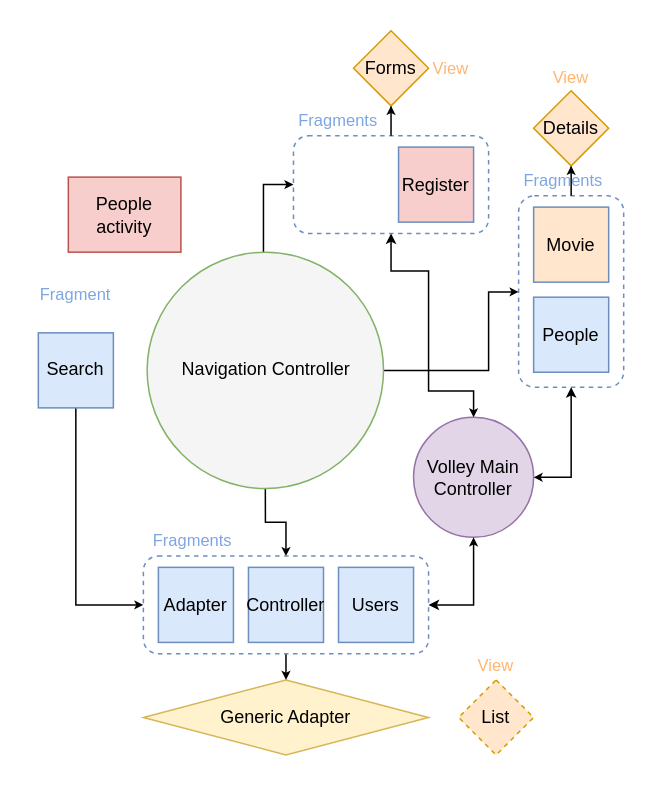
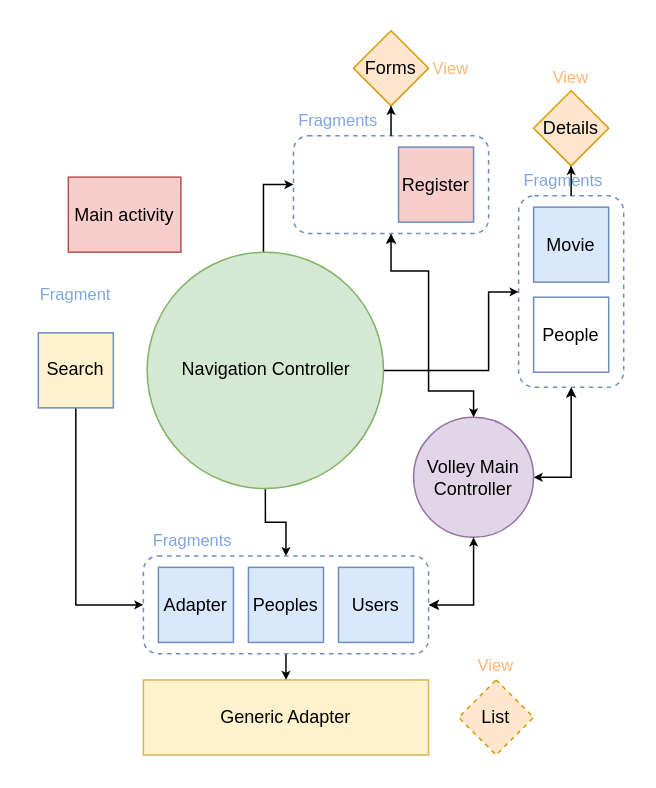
  <mxCell id="0" />
  <mxCell id="1" parent="0" />
  <mxCell id="2" value="" style="rounded=1;whiteSpace=wrap;html=1;fillColor=none;dashed=1;labelPosition=center;verticalLabelPosition=top;align=center;verticalAlign=bottom;strokeColor=#6c8ebf;" vertex="1" parent="1"><mxGeometry x="345" y="130" width="70" height="127.5" as="geometry" /></mxCell>
  <mxCell id="3" value="" style="rounded=1;whiteSpace=wrap;html=1;fillColor=none;dashed=1;labelPosition=center;verticalLabelPosition=top;align=center;verticalAlign=bottom;strokeColor=#6c8ebf;" vertex="1" parent="1"><mxGeometry x="195" y="90" width="130" height="65" as="geometry" /></mxCell>
- <mxCell id="4" value="People activity" style="rounded=0;whiteSpace=wrap;html=1;fillColor=#f8cecc;strokeColor=#b85450;" vertex="1" parent="1"><mxGeometry x="45" y="117.5" width="75" height="50" as="geometry" /></mxCell>
+ <mxCell id="4" value="Main activity" style="rounded=0;whiteSpace=wrap;html=1;fillColor=#f8cecc;strokeColor=#b85450;" vertex="1" parent="1"><mxGeometry x="45" y="117.5" width="75" height="50" as="geometry" /></mxCell>
  <mxCell id="5" style="edgeStyle=orthogonalEdgeStyle;rounded=0;jumpSize=0;orthogonalLoop=1;jettySize=auto;html=1;entryX=0.5;entryY=0;entryDx=0;entryDy=0;startArrow=none;startFill=0;startSize=4;endArrow=classic;endFill=1;endSize=3;fontSize=11;" edge="1" parent="1" source="8" target="19"><mxGeometry relative="1" as="geometry" /></mxCell>
  <mxCell id="6" style="edgeStyle=orthogonalEdgeStyle;rounded=0;jumpSize=0;orthogonalLoop=1;jettySize=auto;html=1;entryX=0;entryY=0.5;entryDx=0;entryDy=0;startArrow=none;startFill=0;startSize=4;endArrow=classic;endFill=1;endSize=3;fontSize=11;" edge="1" parent="1" source="8" target="3"><mxGeometry relative="1" as="geometry"><Array as="points"><mxPoint x="175" y="123" /></Array></mxGeometry></mxCell>
  <mxCell id="7" style="edgeStyle=orthogonalEdgeStyle;rounded=0;jumpSize=0;orthogonalLoop=1;jettySize=auto;html=1;startArrow=none;startFill=0;startSize=4;endArrow=classic;endFill=1;endSize=3;fontSize=11;" edge="1" parent="1" source="8" target="2"><mxGeometry relative="1" as="geometry"><Array as="points"><mxPoint x="325" y="247" /><mxPoint x="325" y="194" /></Array></mxGeometry></mxCell>
- <mxCell id="8" value="Navigation Controller" style="ellipse;whiteSpace=wrap;html=1;aspect=fixed;fillColor=#f5f5f5;strokeColor=#82b366;" vertex="1" parent="1"><mxGeometry x="97.5" y="167.5" width="157.5" height="157.5" as="geometry" /></mxCell>
- <mxCell id="9" value="Generic Adapter" style="rhombus;whiteSpace=wrap;html=1;fillColor=#fff2cc;strokeColor=#d6b656;" vertex="1" parent="1"><mxGeometry x="95" y="452.5" width="190" height="50" as="geometry" /></mxCell>
- <mxCell id="10" value="&lt;div&gt;Movie&lt;/div&gt;" style="whiteSpace=wrap;html=1;aspect=fixed;fillColor=#ffe6cc;strokeColor=#6c8ebf;" vertex="1" parent="1"><mxGeometry x="355" y="137.5" width="50" height="50" as="geometry" /></mxCell>
- <mxCell id="11" value="People" style="whiteSpace=wrap;html=1;aspect=fixed;fillColor=#dae8fc;strokeColor=#6c8ebf;" vertex="1" parent="1"><mxGeometry x="355" y="197.5" width="50" height="50" as="geometry" /></mxCell>
+ <mxCell id="8" value="Navigation Controller" style="ellipse;whiteSpace=wrap;html=1;aspect=fixed;fillColor=#d5e8d4;strokeColor=#82b366;" vertex="1" parent="1"><mxGeometry x="97.5" y="167.5" width="157.5" height="157.5" as="geometry" /></mxCell>
+ <mxCell id="9" value="Generic Adapter" style="rounded=0;whiteSpace=wrap;html=1;fillColor=#fff2cc;strokeColor=#d6b656;" vertex="1" parent="1"><mxGeometry x="95" y="452.5" width="190" height="50" as="geometry" /></mxCell>
+ <mxCell id="10" value="&lt;div&gt;Movie&lt;/div&gt;" style="whiteSpace=wrap;html=1;aspect=fixed;fillColor=#dae8fc;strokeColor=#6c8ebf;" vertex="1" parent="1"><mxGeometry x="355" y="137.5" width="50" height="50" as="geometry" /></mxCell>
+ <mxCell id="11" value="People" style="whiteSpace=wrap;html=1;aspect=fixed;fillColor=#ffffff;strokeColor=#6c8ebf;" vertex="1" parent="1"><mxGeometry x="355" y="197.5" width="50" height="50" as="geometry" /></mxCell>
  <mxCell id="12" value="Register" style="whiteSpace=wrap;html=1;aspect=fixed;fillColor=#f8cecc;strokeColor=#6c8ebf;" vertex="1" parent="1"><mxGeometry x="265" y="97.5" width="50" height="50" as="geometry" /></mxCell>
  <mxCell id="13" style="edgeStyle=orthogonalEdgeStyle;rounded=0;jumpSize=0;orthogonalLoop=1;jettySize=auto;html=1;entryX=0;entryY=0.5;entryDx=0;entryDy=0;startArrow=none;startFill=0;startSize=4;endArrow=classic;endFill=1;endSize=3;fontSize=11;" edge="1" parent="1" source="14" target="19"><mxGeometry relative="1" as="geometry"><Array as="points"><mxPoint x="50" y="403" /></Array></mxGeometry></mxCell>
- <mxCell id="14" value="Search" style="whiteSpace=wrap;html=1;aspect=fixed;fillColor=#dae8fc;strokeColor=#6c8ebf;" vertex="1" parent="1"><mxGeometry x="25" y="221.25" width="50" height="50" as="geometry" /></mxCell>
+ <mxCell id="14" value="Search" style="whiteSpace=wrap;html=1;aspect=fixed;fillColor=#fff2cc;strokeColor=#6c8ebf;" vertex="1" parent="1"><mxGeometry x="25" y="221.25" width="50" height="50" as="geometry" /></mxCell>
  <mxCell id="15" value="Volley Main Controller" style="ellipse;whiteSpace=wrap;html=1;aspect=fixed;fillColor=#e1d5e7;strokeColor=#9673a6;" vertex="1" parent="1"><mxGeometry x="275" y="277.5" width="80" height="80" as="geometry" /></mxCell>
  <mxCell id="16" value="List" style="rhombus;whiteSpace=wrap;html=1;fillColor=#ffe6cc;strokeColor=#d79b00;dashed=1;" vertex="1" parent="1"><mxGeometry x="305" y="452.5" width="50" height="50" as="geometry" /></mxCell>
  <mxCell id="17" value="" style="endArrow=classic;html=1;fontSize=11;entryX=0.5;entryY=0;entryDx=0;entryDy=0;exitX=0.5;exitY=1;exitDx=0;exitDy=0;endFill=1;endSize=3;startSize=4;edgeStyle=orthogonalEdgeStyle;" edge="1" parent="1" source="19" target="9"><mxGeometry width="50" height="50" relative="1" as="geometry"><mxPoint x="175" y="532.5" as="sourcePoint" /><mxPoint x="225" y="482.5" as="targetPoint" /></mxGeometry></mxCell>
  <mxCell id="18" style="edgeStyle=orthogonalEdgeStyle;rounded=0;jumpSize=0;orthogonalLoop=1;jettySize=auto;html=1;entryX=0.5;entryY=1;entryDx=0;entryDy=0;startArrow=classic;startFill=1;startSize=4;endArrow=classic;endFill=1;endSize=3;fontSize=11;" edge="1" parent="1" source="19" target="15"><mxGeometry relative="1" as="geometry"><Array as="points"><mxPoint x="315" y="403" /></Array></mxGeometry></mxCell>
  <mxCell id="19" value="" style="rounded=1;whiteSpace=wrap;html=1;fillColor=none;dashed=1;labelPosition=center;verticalLabelPosition=top;align=center;verticalAlign=bottom;strokeColor=#6c8ebf;" vertex="1" parent="1"><mxGeometry x="95" y="370" width="190" height="65" as="geometry" /></mxCell>
  <mxCell id="20" value="&lt;div&gt;Adapter&lt;/div&gt;" style="whiteSpace=wrap;html=1;aspect=fixed;fillColor=#dae8fc;strokeColor=#6c8ebf;" vertex="1" parent="1"><mxGeometry x="105" y="377.5" width="50" height="50" as="geometry" /></mxCell>
- <mxCell id="21" value="Controller" style="whiteSpace=wrap;html=1;aspect=fixed;fillColor=#dae8fc;strokeColor=#6c8ebf;" vertex="1" parent="1"><mxGeometry x="165" y="377.5" width="50" height="50" as="geometry" /></mxCell>
+ <mxCell id="21" value="Peoples" style="whiteSpace=wrap;html=1;aspect=fixed;fillColor=#dae8fc;strokeColor=#6c8ebf;" vertex="1" parent="1"><mxGeometry x="165" y="377.5" width="50" height="50" as="geometry" /></mxCell>
  <mxCell id="22" value="Users" style="whiteSpace=wrap;html=1;aspect=fixed;fillColor=#dae8fc;strokeColor=#6c8ebf;" vertex="1" parent="1"><mxGeometry x="225" y="377.5" width="50" height="50" as="geometry" /></mxCell>
  <mxCell id="23" style="edgeStyle=orthogonalEdgeStyle;rounded=0;jumpSize=0;orthogonalLoop=1;jettySize=auto;html=1;entryX=1;entryY=0.5;entryDx=0;entryDy=0;startArrow=classic;startFill=1;startSize=4;endArrow=classic;endFill=1;endSize=3;fontSize=11;" edge="1" parent="1" source="2" target="15"><mxGeometry relative="1" as="geometry"><Array as="points"><mxPoint x="380" y="318" /></Array></mxGeometry></mxCell>
  <mxCell id="24" style="edgeStyle=orthogonalEdgeStyle;rounded=0;jumpSize=0;orthogonalLoop=1;jettySize=auto;html=1;startArrow=none;startFill=0;startSize=4;endArrow=classic;endFill=1;endSize=3;fontSize=11;" edge="1" parent="1" source="2" target="25"><mxGeometry relative="1" as="geometry" /></mxCell>
  <mxCell id="25" value="Details" style="rhombus;whiteSpace=wrap;html=1;fillColor=#ffe6cc;strokeColor=#d79b00;" vertex="1" parent="1"><mxGeometry x="355" y="60" width="50" height="50" as="geometry" /></mxCell>
  <mxCell id="26" style="edgeStyle=orthogonalEdgeStyle;rounded=0;jumpSize=0;orthogonalLoop=1;jettySize=auto;html=1;startArrow=classic;startFill=1;startSize=4;endArrow=classic;endFill=1;endSize=3;fontSize=11;entryX=0.5;entryY=0;entryDx=0;entryDy=0;" edge="1" parent="1" source="3" target="15"><mxGeometry relative="1" as="geometry"><Array as="points"><mxPoint x="260" y="180" /><mxPoint x="285" y="180" /><mxPoint x="285" y="260" /><mxPoint x="315" y="260" /></Array></mxGeometry></mxCell>
  <mxCell id="27" style="edgeStyle=orthogonalEdgeStyle;rounded=0;jumpSize=0;orthogonalLoop=1;jettySize=auto;html=1;exitX=0.5;exitY=0;exitDx=0;exitDy=0;startArrow=none;startFill=0;startSize=4;endArrow=classic;endFill=1;endSize=3;fontSize=11;" edge="1" parent="1" source="3" target="28"><mxGeometry relative="1" as="geometry" /></mxCell>
  <mxCell id="28" value="Forms" style="rhombus;whiteSpace=wrap;html=1;fillColor=#ffe6cc;strokeColor=#d79b00;" vertex="1" parent="1"><mxGeometry x="235" y="20" width="50" height="50" as="geometry" /></mxCell>
  <mxCell id="29" value="Fragments" style="text;html=1;strokeColor=none;fillColor=none;align=center;verticalAlign=middle;whiteSpace=wrap;rounded=0;dashed=1;fontSize=11;fontColor=#7EA6E0;" vertex="1" parent="1"><mxGeometry x="97.5" y="350" width="60" height="20" as="geometry" /></mxCell>
  <mxCell id="30" value="Fragments" style="text;html=1;strokeColor=none;fillColor=none;align=center;verticalAlign=middle;whiteSpace=wrap;rounded=0;dashed=1;fontSize=11;fontColor=#7EA6E0;" vertex="1" parent="1"><mxGeometry x="195" y="70" width="60" height="20" as="geometry" /></mxCell>
  <mxCell id="31" value="Fragments" style="text;html=1;strokeColor=none;fillColor=none;align=center;verticalAlign=middle;whiteSpace=wrap;rounded=0;dashed=1;fontSize=11;fontColor=#7EA6E0;" vertex="1" parent="1"><mxGeometry x="345" y="110" width="60" height="20" as="geometry" /></mxCell>
  <mxCell id="32" value="View" style="text;html=1;strokeColor=none;fillColor=none;align=center;verticalAlign=middle;whiteSpace=wrap;rounded=0;dashed=1;fontSize=11;fontColor=#FFB570;" vertex="1" parent="1"><mxGeometry x="315" y="432.5" width="30" height="20" as="geometry" /></mxCell>
  <mxCell id="33" value="View" style="text;html=1;strokeColor=none;fillColor=none;align=center;verticalAlign=middle;whiteSpace=wrap;rounded=0;dashed=1;fontSize=11;fontColor=#FFB570;" vertex="1" parent="1"><mxGeometry x="365" y="40.57" width="30" height="20" as="geometry" /></mxCell>
  <mxCell id="34" value="View" style="text;html=1;strokeColor=none;fillColor=none;align=center;verticalAlign=middle;whiteSpace=wrap;rounded=0;dashed=1;fontSize=11;fontColor=#FFB570;" vertex="1" parent="1"><mxGeometry x="285" y="35" width="30" height="20" as="geometry" /></mxCell>
  <mxCell id="35" value="Fragment" style="text;html=1;strokeColor=none;fillColor=none;align=center;verticalAlign=middle;whiteSpace=wrap;rounded=0;dashed=1;fontSize=11;fontColor=#7EA6E0;" vertex="1" parent="1"><mxGeometry x="20" y="186.25" width="60" height="20" as="geometry" /></mxCell>
